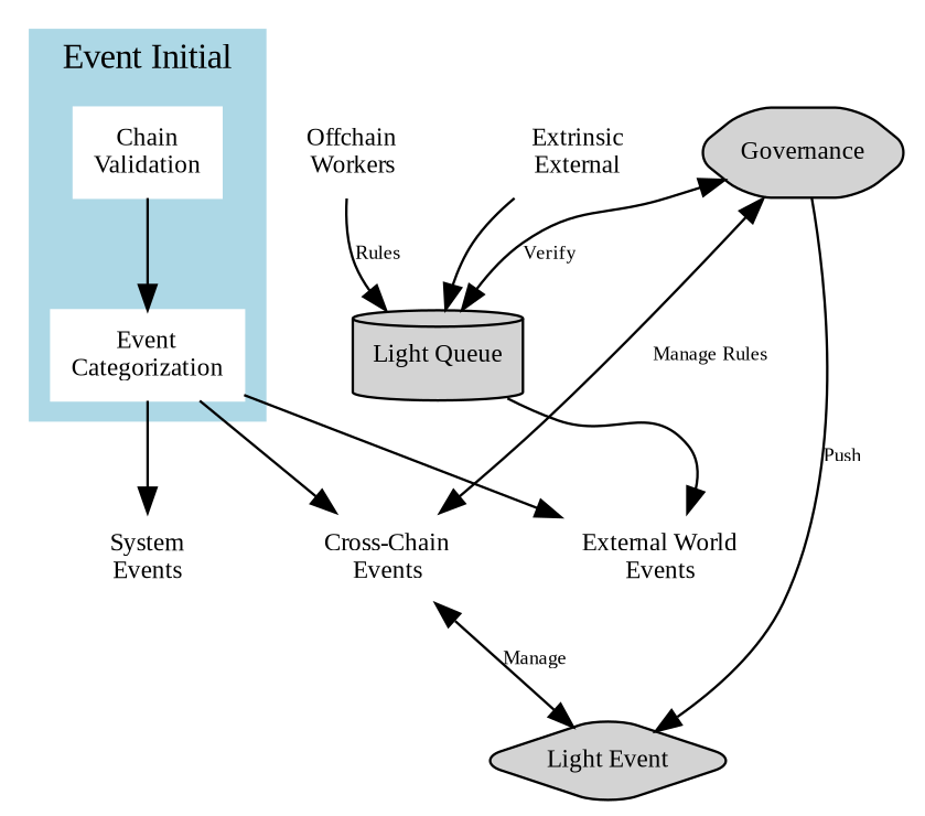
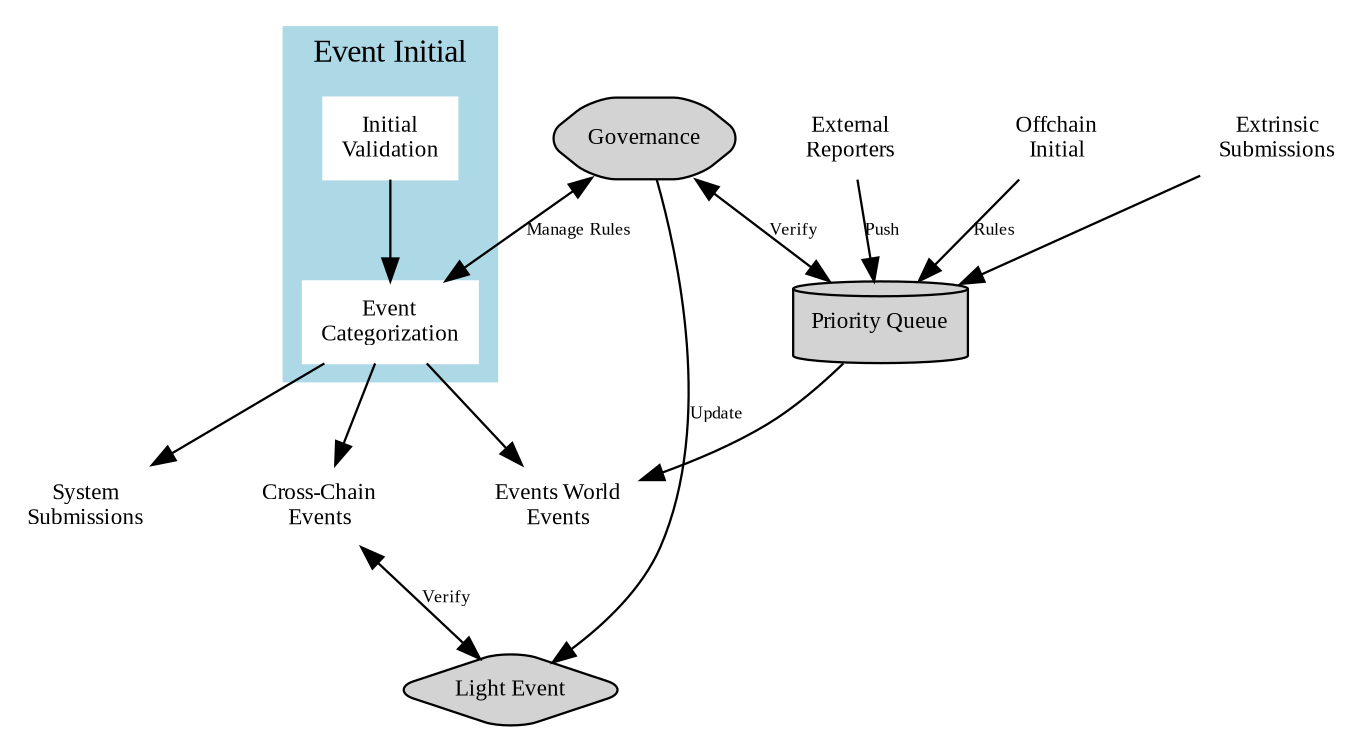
  digraph {
    fontname="Liberation Serif"
    rankdir=TB
    node [color=white fontname="Liberation Serif" fontsize=10 shape=box style=filled]
    edge [fontname="Liberation Serif" fontsize=8]
-   n2 [label="Offchain\nWorkers"]
-   n3 [label="Extrinsic\nExternal"]
-   n4 [label="System\nEvents"]
+   n1 [label="External\nReporters"]
+   n2 [label="Offchain\nInitial"]
+   n3 [label="Extrinsic\nSubmissions"]
+   n4 [label="System\nSubmissions"]
    n5 [label="Cross-Chain\nEvents"]
-   n6 [label="External World\nEvents"]
-   n7 [label="Chain\nValidation"]
+   n6 [label="Events World\nEvents"]
+   n7 [label="Initial\nValidation"]
    n8 [label="Event\nCategorization"]
-   n9 [label="Light Queue" shape=cylinder style="rounded,filled" color=""]
+   n9 [label="Priority Queue" shape=cylinder style="rounded,filled" color=""]
    n10 [label="Light Event" shape=diamond style="rounded,filled" color=""]
    n11 [label=Governance shape=hexagon style="rounded,filled" color=""]
    subgraph sub_1 {
      rank=same
+     n1
      n2
      n3
    }
    subgraph sub_2 {
      rank=same
      n4
      n5
      n6
    }
    subgraph cluster_3 {
      color=lightgrey
      label="Event Sources"
      style=filled
    }
    subgraph cluster_4 {
      color=lightblue
      label="Event Initial"
      style=filled
      n7
      n8
      subgraph cluster_5 {
        color=lightyellow
        label="Event Handlers"
        style=filled
      }
    }
+   n1 -> n2 [style=invis]
+   n1 -> n9 [label=Push]
    n2 -> n3 [style=invis]
    n2 -> n9 [label=Rules]
    n3 -> n9
    n4 -> n5 [style=invis]
    n5 -> n6 [style=invis]
-   n5 -> n10 [dir=both label=Manage]
+   n5 -> n10 [dir=both label=Verify]
    n7 -> n8
    n8 -> n4
    n8 -> n5
    n8 -> n6
    n9 -> n6
-   n11 -> n5 [dir=both label="Manage Rules"]
+   n11 -> n8 [dir=both label="Manage Rules"]
    n11 -> n9 [dir=both label=Verify]
-   n11 -> n10 [label=Push]
+   n11 -> n10 [label=Update]
  }
